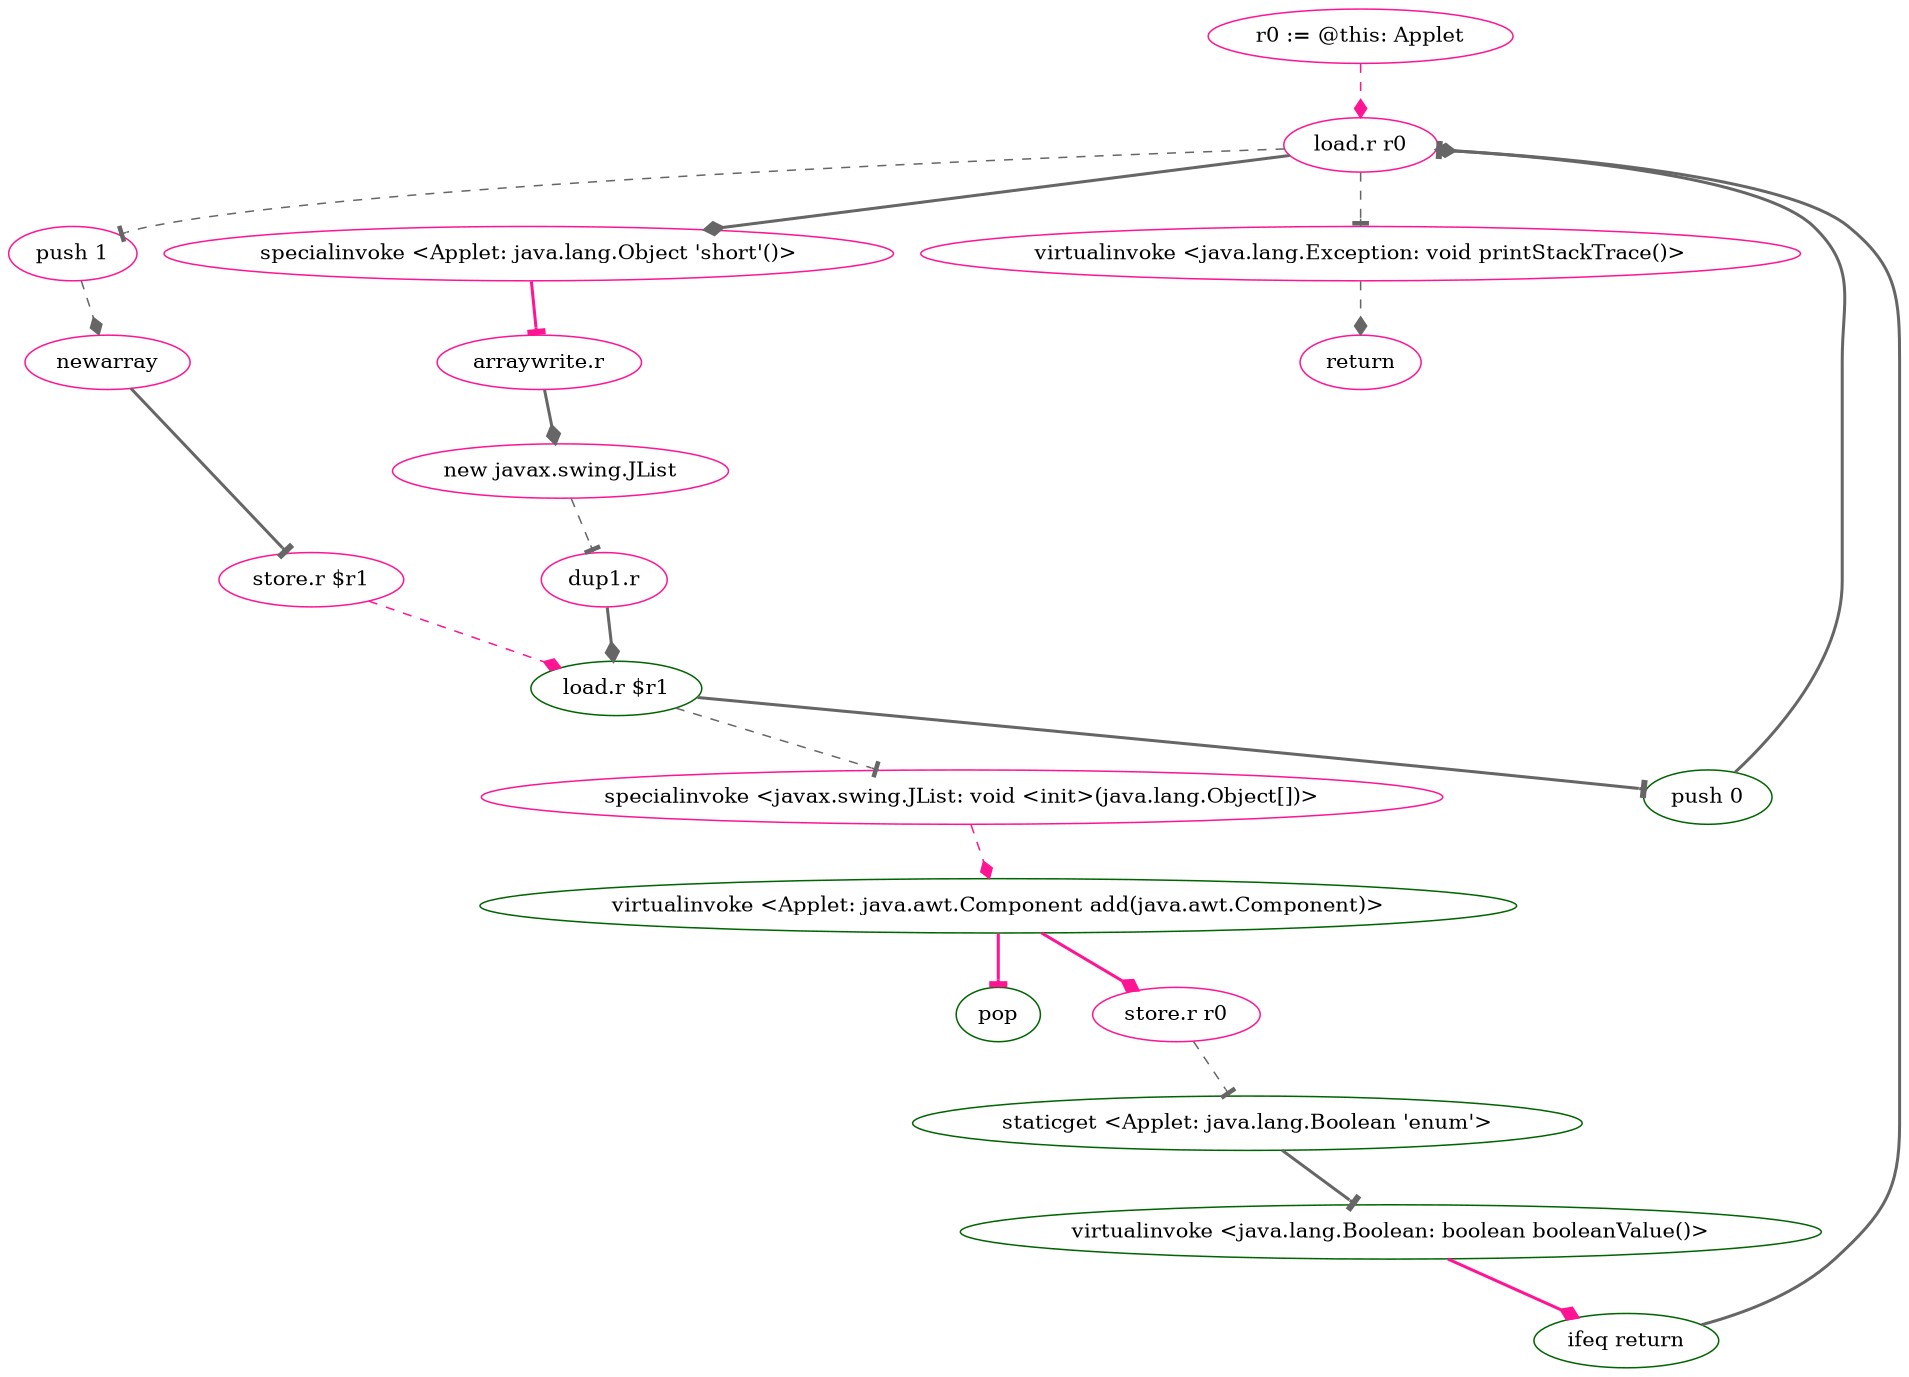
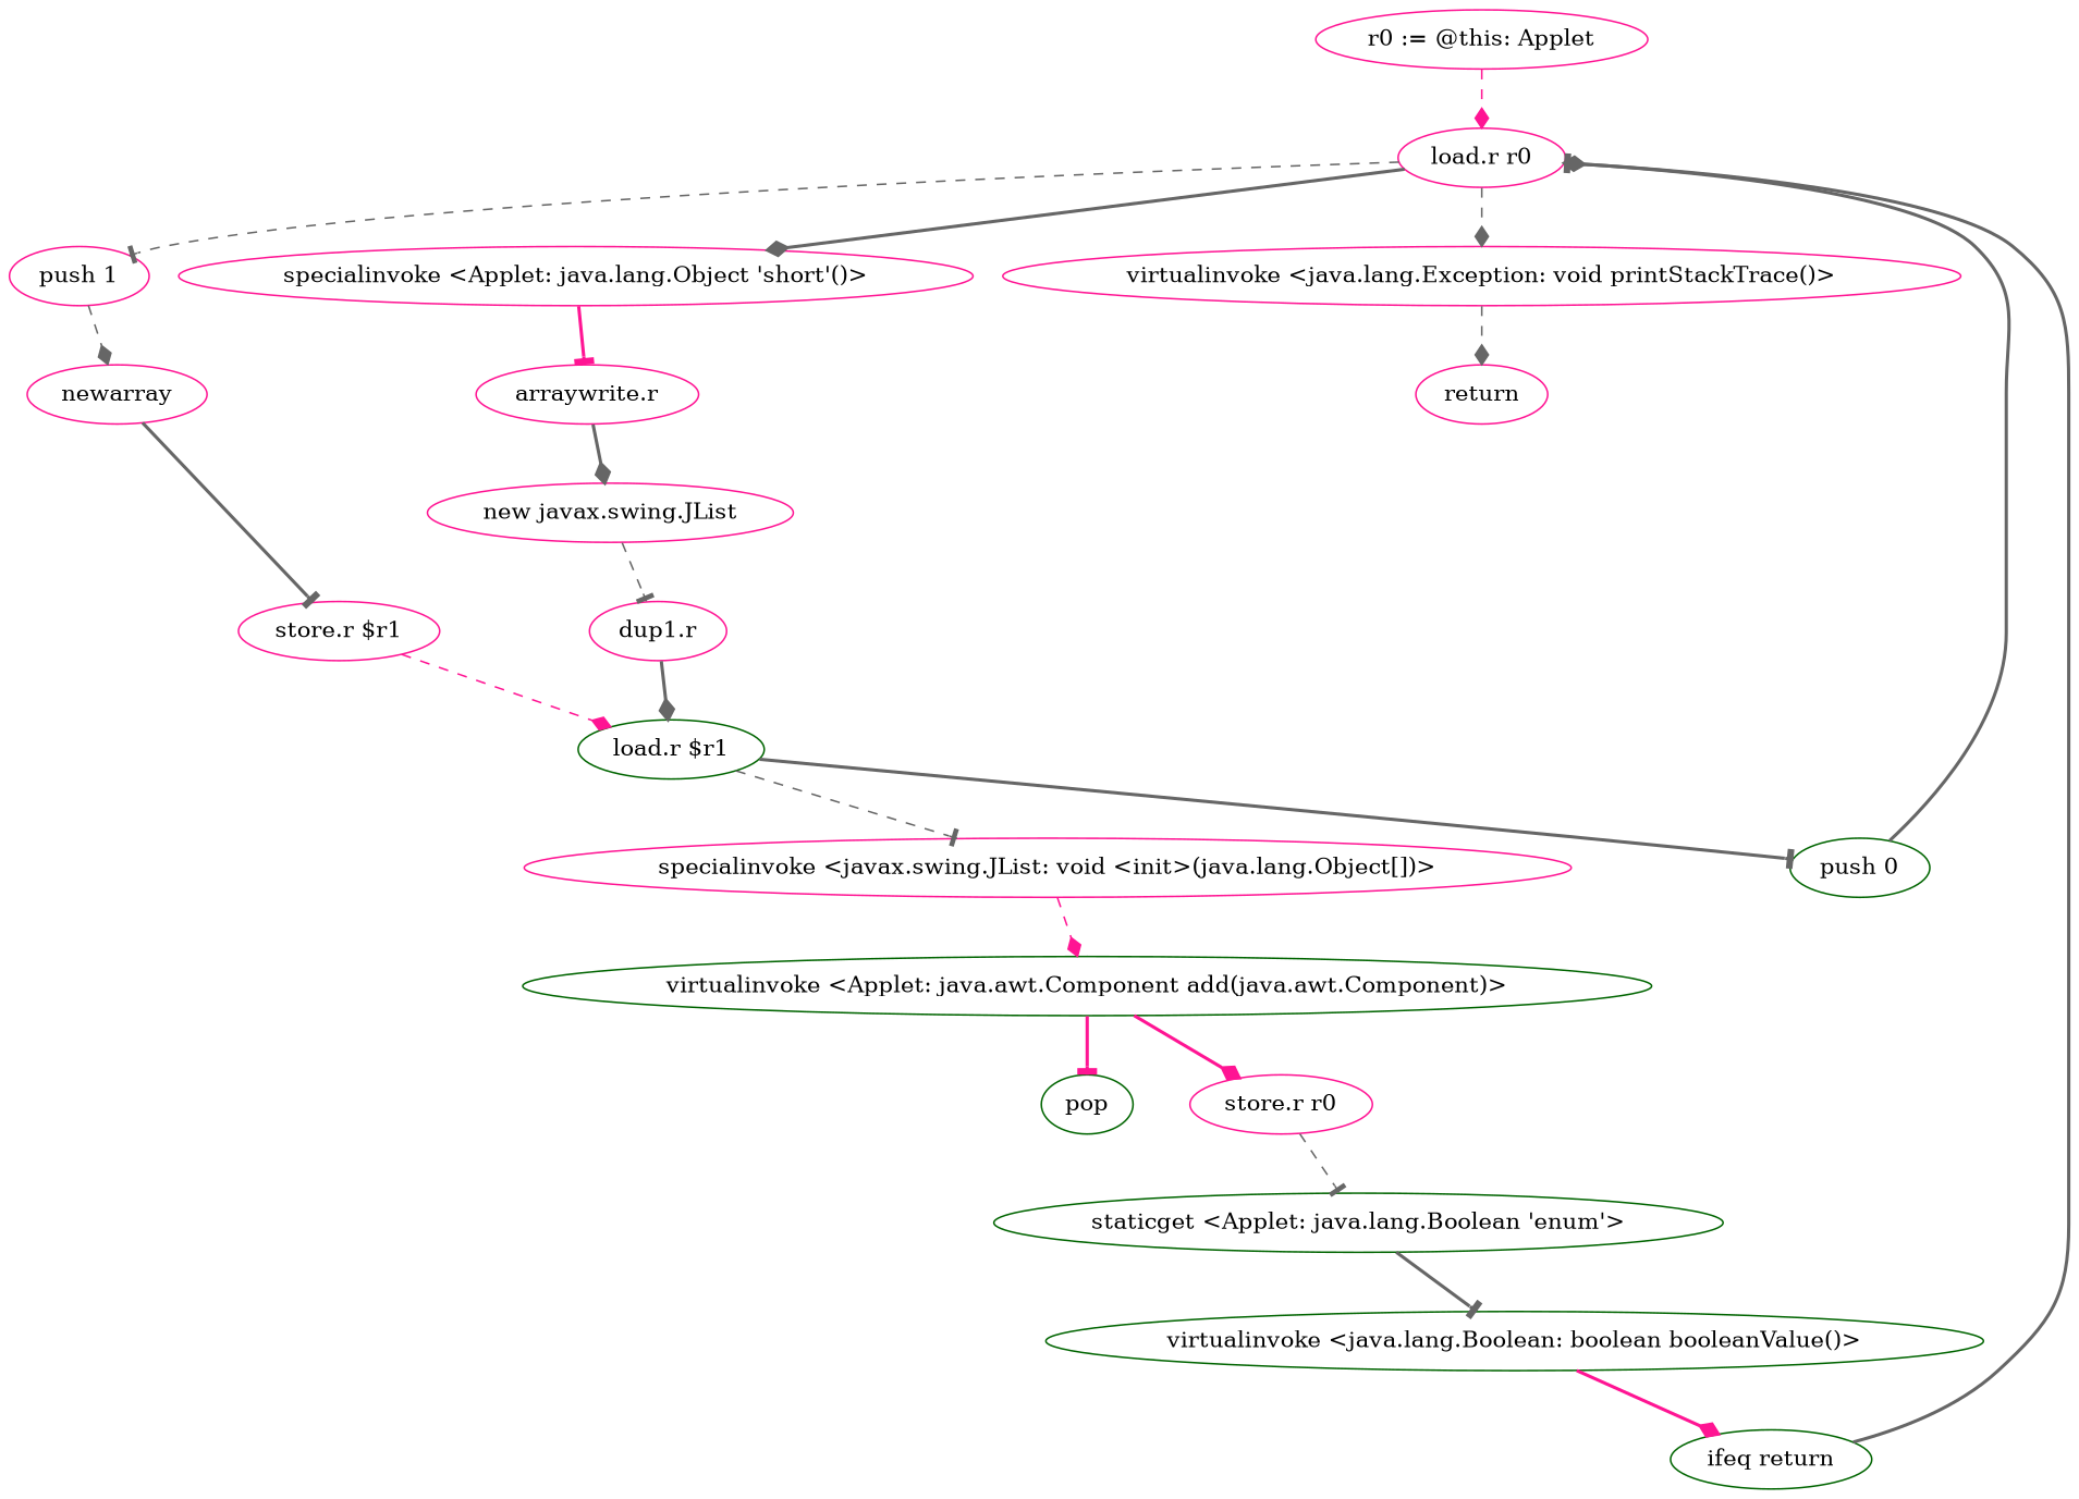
  digraph {
    node [color=deeppink]
    edge [arrowhead=diamond color=gray40 style=bold]
    "r0 := @this: Applet"
    "load.r r0"
    "push 1"
    "specialinvoke <Applet: java.lang.Object 'short'()>"
    "virtualinvoke <java.lang.Exception: void printStackTrace()>"
    newarray
    "arraywrite.r"
    return
    "store.r $r1"
    "load.r $r1" [color=darkgreen]
    "push 0" [color=darkgreen]
    "specialinvoke <javax.swing.JList: void <init>(java.lang.Object[])>"
    "virtualinvoke <Applet: java.awt.Component add(java.awt.Component)>" [color=darkgreen]
    "new javax.swing.JList"
    "dup1.r"
    pop [color=darkgreen]
    "store.r r0"
    "staticget <Applet: java.lang.Boolean 'enum'>" [color=darkgreen]
    "virtualinvoke <java.lang.Boolean: boolean booleanValue()>" [color=darkgreen]
    "ifeq return" [color=darkgreen]
    "r0 := @this: Applet" -> "load.r r0" [color=deeppink style=dashed]
    "load.r r0" -> "push 1" [arrowhead=tee style=dashed]
    "load.r r0" -> "specialinvoke <Applet: java.lang.Object 'short'()>"
-   "load.r r0" -> "virtualinvoke <java.lang.Exception: void printStackTrace()>" [arrowhead=tee style=dashed]
+   "load.r r0" -> "virtualinvoke <java.lang.Exception: void printStackTrace()>" [style=dashed]
    "push 1" -> newarray [style=dashed]
    "specialinvoke <Applet: java.lang.Object 'short'()>" -> "arraywrite.r" [arrowhead=tee color=deeppink]
    "virtualinvoke <java.lang.Exception: void printStackTrace()>" -> return [style=dashed]
    newarray -> "store.r $r1" [arrowhead=tee]
    "arraywrite.r" -> "new javax.swing.JList"
    "store.r $r1" -> "load.r $r1" [color=deeppink style=dashed]
    "load.r $r1" -> "push 0" [arrowhead=tee]
    "load.r $r1" -> "specialinvoke <javax.swing.JList: void <init>(java.lang.Object[])>" [arrowhead=tee style=dashed]
    "push 0" -> "load.r r0"
    "specialinvoke <javax.swing.JList: void <init>(java.lang.Object[])>" -> "virtualinvoke <Applet: java.awt.Component add(java.awt.Component)>" [color=deeppink style=dashed]
    "virtualinvoke <Applet: java.awt.Component add(java.awt.Component)>" -> pop [arrowhead=tee color=deeppink]
    "virtualinvoke <Applet: java.awt.Component add(java.awt.Component)>" -> "store.r r0" [color=deeppink]
    "new javax.swing.JList" -> "dup1.r" [arrowhead=tee style=dashed]
    "dup1.r" -> "load.r $r1"
    "store.r r0" -> "staticget <Applet: java.lang.Boolean 'enum'>" [arrowhead=tee style=dashed]
    "staticget <Applet: java.lang.Boolean 'enum'>" -> "virtualinvoke <java.lang.Boolean: boolean booleanValue()>" [arrowhead=tee]
    "virtualinvoke <java.lang.Boolean: boolean booleanValue()>" -> "ifeq return" [color=deeppink]
    "ifeq return" -> "load.r r0" [arrowhead=tee]
  }
